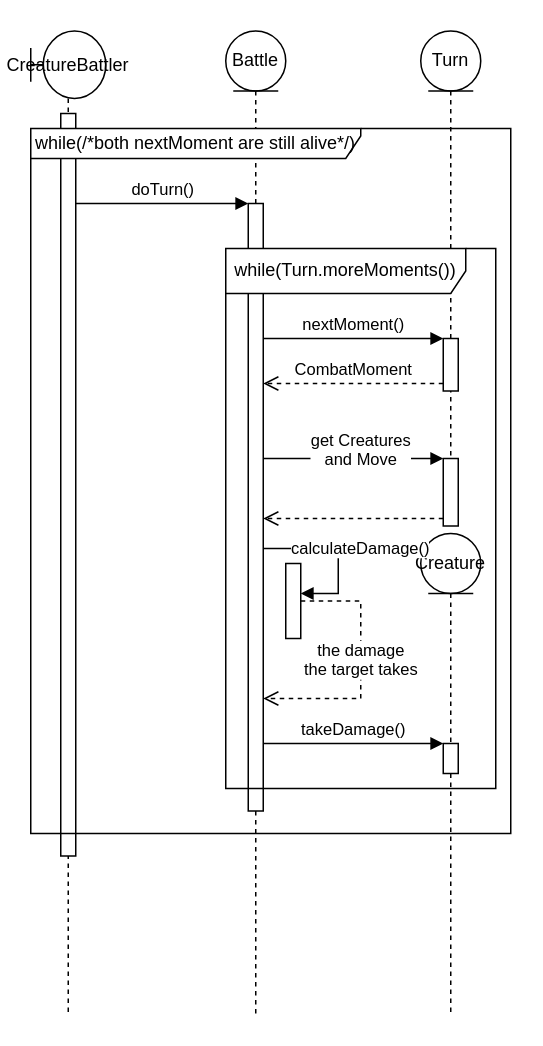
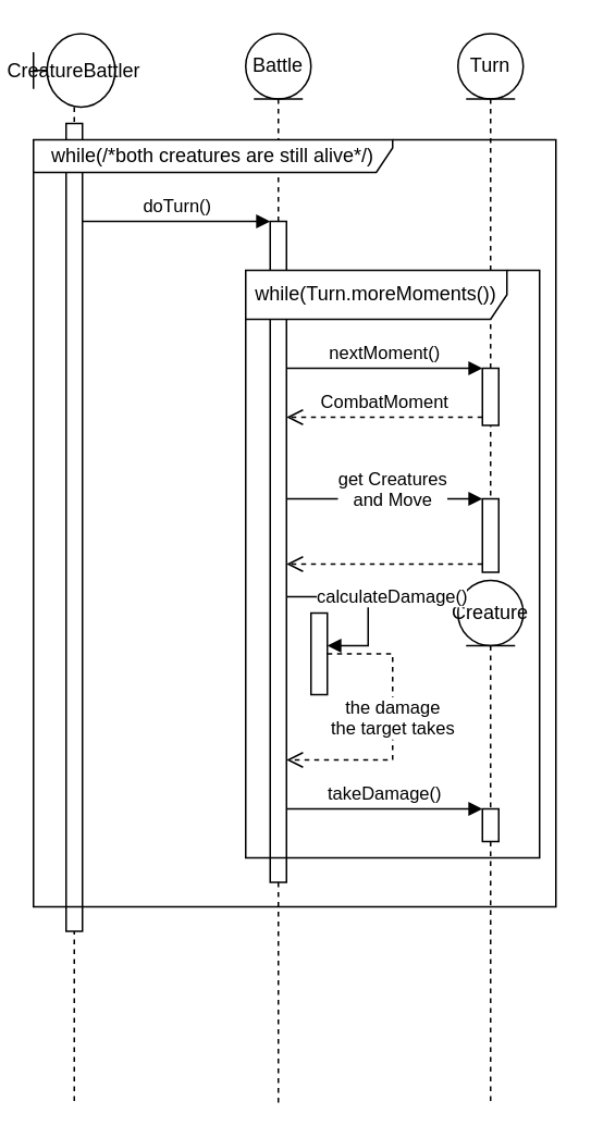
  <mxCell id="0" />
  <mxCell id="1" parent="0" />
  <mxCell id="2" value="CreatureBattler" style="shape=umlLifeline;perimeter=lifelinePerimeter;whiteSpace=wrap;html=1;container=1;dropTarget=0;collapsible=0;recursiveResize=0;outlineConnect=0;portConstraint=eastwest;newEdgeStyle={&quot;edgeStyle&quot;:&quot;elbowEdgeStyle&quot;,&quot;elbow&quot;:&quot;vertical&quot;,&quot;curved&quot;:0,&quot;rounded&quot;:0};participant=umlBoundary;size=45;" parent="1" vertex="1"><mxGeometry x="20" y="20" width="50" height="655" as="geometry" /></mxCell>
  <mxCell id="3" value="" style="html=1;points=[];perimeter=orthogonalPerimeter;outlineConnect=0;targetShapes=umlLifeline;portConstraint=eastwest;newEdgeStyle={&quot;edgeStyle&quot;:&quot;elbowEdgeStyle&quot;,&quot;elbow&quot;:&quot;vertical&quot;,&quot;curved&quot;:0,&quot;rounded&quot;:0};" parent="2" vertex="1"><mxGeometry x="20" y="55" width="10" height="495" as="geometry" /></mxCell>
  <mxCell id="4" value="Battle" style="shape=umlLifeline;perimeter=lifelinePerimeter;whiteSpace=wrap;html=1;container=1;dropTarget=0;collapsible=0;recursiveResize=0;outlineConnect=0;portConstraint=eastwest;newEdgeStyle={&quot;edgeStyle&quot;:&quot;elbowEdgeStyle&quot;,&quot;elbow&quot;:&quot;vertical&quot;,&quot;curved&quot;:0,&quot;rounded&quot;:0};participant=umlEntity;" parent="1" vertex="1"><mxGeometry x="150" y="20" width="40" height="655" as="geometry" /></mxCell>
  <mxCell id="5" value="" style="html=1;points=[];perimeter=orthogonalPerimeter;outlineConnect=0;targetShapes=umlLifeline;portConstraint=eastwest;newEdgeStyle={&quot;edgeStyle&quot;:&quot;elbowEdgeStyle&quot;,&quot;elbow&quot;:&quot;vertical&quot;,&quot;curved&quot;:0,&quot;rounded&quot;:0};" parent="4" vertex="1"><mxGeometry x="15" y="115" width="10" height="405" as="geometry" /></mxCell>
  <mxCell id="6" value="Turn" style="shape=umlLifeline;perimeter=lifelinePerimeter;whiteSpace=wrap;html=1;container=1;dropTarget=0;collapsible=0;recursiveResize=0;outlineConnect=0;portConstraint=eastwest;newEdgeStyle={&quot;edgeStyle&quot;:&quot;elbowEdgeStyle&quot;,&quot;elbow&quot;:&quot;vertical&quot;,&quot;curved&quot;:0,&quot;rounded&quot;:0};participant=umlEntity;" parent="1" vertex="1"><mxGeometry x="280" y="20" width="40" height="325" as="geometry" /></mxCell>
  <mxCell id="7" value="" style="html=1;points=[];perimeter=orthogonalPerimeter;outlineConnect=0;targetShapes=umlLifeline;portConstraint=eastwest;newEdgeStyle={&quot;edgeStyle&quot;:&quot;elbowEdgeStyle&quot;,&quot;elbow&quot;:&quot;vertical&quot;,&quot;curved&quot;:0,&quot;rounded&quot;:0};" vertex="1" parent="6"><mxGeometry x="15" y="285" width="10" height="45" as="geometry" /></mxCell>
  <mxCell id="8" value="" style="html=1;points=[];perimeter=orthogonalPerimeter;outlineConnect=0;targetShapes=umlLifeline;portConstraint=eastwest;newEdgeStyle={&quot;edgeStyle&quot;:&quot;elbowEdgeStyle&quot;,&quot;elbow&quot;:&quot;vertical&quot;,&quot;curved&quot;:0,&quot;rounded&quot;:0};" vertex="1" parent="6"><mxGeometry x="15" y="205" width="10" height="35" as="geometry" /></mxCell>
  <mxCell id="9" value="Creature" style="shape=umlLifeline;perimeter=lifelinePerimeter;whiteSpace=wrap;html=1;container=1;dropTarget=0;collapsible=0;recursiveResize=0;outlineConnect=0;portConstraint=eastwest;newEdgeStyle={&quot;edgeStyle&quot;:&quot;elbowEdgeStyle&quot;,&quot;elbow&quot;:&quot;vertical&quot;,&quot;curved&quot;:0,&quot;rounded&quot;:0};participant=umlEntity;" parent="1" vertex="1"><mxGeometry x="280" y="355" width="40" height="320" as="geometry" /></mxCell>
  <mxCell id="10" value="" style="html=1;points=[];perimeter=orthogonalPerimeter;outlineConnect=0;targetShapes=umlLifeline;portConstraint=eastwest;newEdgeStyle={&quot;edgeStyle&quot;:&quot;elbowEdgeStyle&quot;,&quot;elbow&quot;:&quot;vertical&quot;,&quot;curved&quot;:0,&quot;rounded&quot;:0};" vertex="1" parent="9"><mxGeometry x="15" y="140" width="10" height="20" as="geometry" /></mxCell>
  <mxCell id="11" value="doTurn()" style="html=1;verticalAlign=bottom;endArrow=block;edgeStyle=elbowEdgeStyle;elbow=vertical;curved=0;rounded=0;" parent="1" target="5" edge="1"><mxGeometry width="80" relative="1" as="geometry"><mxPoint x="50" y="135" as="sourcePoint" /><mxPoint x="150" y="135" as="targetPoint" /><Array as="points"><mxPoint x="90" y="135" /></Array></mxGeometry></mxCell>
  <mxCell id="12" value="get Creatures&lt;br&gt;and Move" style="html=1;verticalAlign=bottom;endArrow=block;edgeStyle=elbowEdgeStyle;elbow=vertical;curved=0;rounded=0;" edge="1" parent="1" target="7"><mxGeometry x="0.083" y="-10" width="80" relative="1" as="geometry"><mxPoint x="175" y="305" as="sourcePoint" /><mxPoint x="295" y="315" as="targetPoint" /><Array as="points"><mxPoint x="220" y="305" /></Array><mxPoint as="offset" /></mxGeometry></mxCell>
  <mxCell id="13" value="" style="html=1;verticalAlign=bottom;endArrow=open;dashed=1;endSize=8;edgeStyle=elbowEdgeStyle;elbow=vertical;curved=0;rounded=0;" edge="1" parent="1" source="7"><mxGeometry relative="1" as="geometry"><mxPoint x="270" y="365.19" as="sourcePoint" /><mxPoint x="175" y="345" as="targetPoint" /><Array as="points"><mxPoint x="270" y="345" /></Array></mxGeometry></mxCell>
  <mxCell id="14" value="" style="html=1;points=[];perimeter=orthogonalPerimeter;outlineConnect=0;targetShapes=umlLifeline;portConstraint=eastwest;newEdgeStyle={&quot;edgeStyle&quot;:&quot;elbowEdgeStyle&quot;,&quot;elbow&quot;:&quot;vertical&quot;,&quot;curved&quot;:0,&quot;rounded&quot;:0};" vertex="1" parent="1"><mxGeometry x="190" y="375" width="10" height="50" as="geometry" /></mxCell>
  <mxCell id="15" value="calculateDamage()" style="html=1;align=left;spacingLeft=2;endArrow=block;rounded=0;edgeStyle=orthogonalEdgeStyle;curved=0;rounded=0;" edge="1" target="14" parent="1"><mxGeometry x="-0.714" relative="1" as="geometry"><mxPoint x="175" y="365" as="sourcePoint" /><Array as="points"><mxPoint x="225" y="365" /><mxPoint x="225" y="395" /></Array><mxPoint as="offset" /></mxGeometry></mxCell>
  <mxCell id="16" value="nextMoment()" style="html=1;verticalAlign=bottom;endArrow=block;edgeStyle=elbowEdgeStyle;elbow=vertical;curved=0;rounded=0;" edge="1" target="8" parent="1"><mxGeometry relative="1" as="geometry"><mxPoint x="175" y="225" as="sourcePoint" /><mxPoint x="270" y="235.067" as="targetPoint" /><Array as="points"><mxPoint x="210" y="225" /></Array></mxGeometry></mxCell>
  <mxCell id="17" value="CombatMoment" style="html=1;verticalAlign=bottom;endArrow=open;dashed=1;endSize=8;edgeStyle=elbowEdgeStyle;elbow=vertical;curved=0;rounded=0;" edge="1" source="8" parent="1"><mxGeometry relative="1" as="geometry"><mxPoint x="175" y="255" as="targetPoint" /><mxPoint x="260" y="285.239" as="sourcePoint" /><Array as="points"><mxPoint x="235" y="255" /></Array></mxGeometry></mxCell>
  <mxCell id="18" value="the damage&lt;br&gt;the target takes" style="html=1;verticalAlign=bottom;endArrow=open;dashed=1;endSize=8;edgeStyle=elbowEdgeStyle;elbow=vertical;curved=0;rounded=0;" edge="1" parent="1" source="14" target="5"><mxGeometry x="0.118" relative="1" as="geometry"><mxPoint x="175" y="465" as="targetPoint" /><mxPoint x="300" y="465" as="sourcePoint" /><Array as="points"><mxPoint x="240" y="465" /></Array><mxPoint as="offset" /></mxGeometry></mxCell>
  <mxCell id="19" value="while(Turn.moreMoments())" style="shape=umlFrame;whiteSpace=wrap;html=1;pointerEvents=0;width=160;height=30;" vertex="1" parent="1"><mxGeometry x="150" y="165" width="180" height="360" as="geometry" /></mxCell>
  <mxCell id="20" value="takeDamage()" style="html=1;verticalAlign=bottom;endArrow=block;edgeStyle=elbowEdgeStyle;elbow=vertical;curved=0;rounded=0;" edge="1" target="10" parent="1"><mxGeometry relative="1" as="geometry"><mxPoint x="175" y="495" as="sourcePoint" /><Array as="points"><mxPoint x="240" y="495" /></Array></mxGeometry></mxCell>
- <mxCell id="21" value="while(/*both nextMoment are still alive*/)" style="shape=umlFrame;whiteSpace=wrap;html=1;pointerEvents=0;width=220;height=20;" vertex="1" parent="1"><mxGeometry x="20" y="85" width="320" height="470" as="geometry" /></mxCell>
+ <mxCell id="21" value="while(/*both creatures are still alive*/)" style="shape=umlFrame;whiteSpace=wrap;html=1;pointerEvents=0;width=220;height=20;" vertex="1" parent="1"><mxGeometry x="20" y="85" width="320" height="470" as="geometry" /></mxCell>
